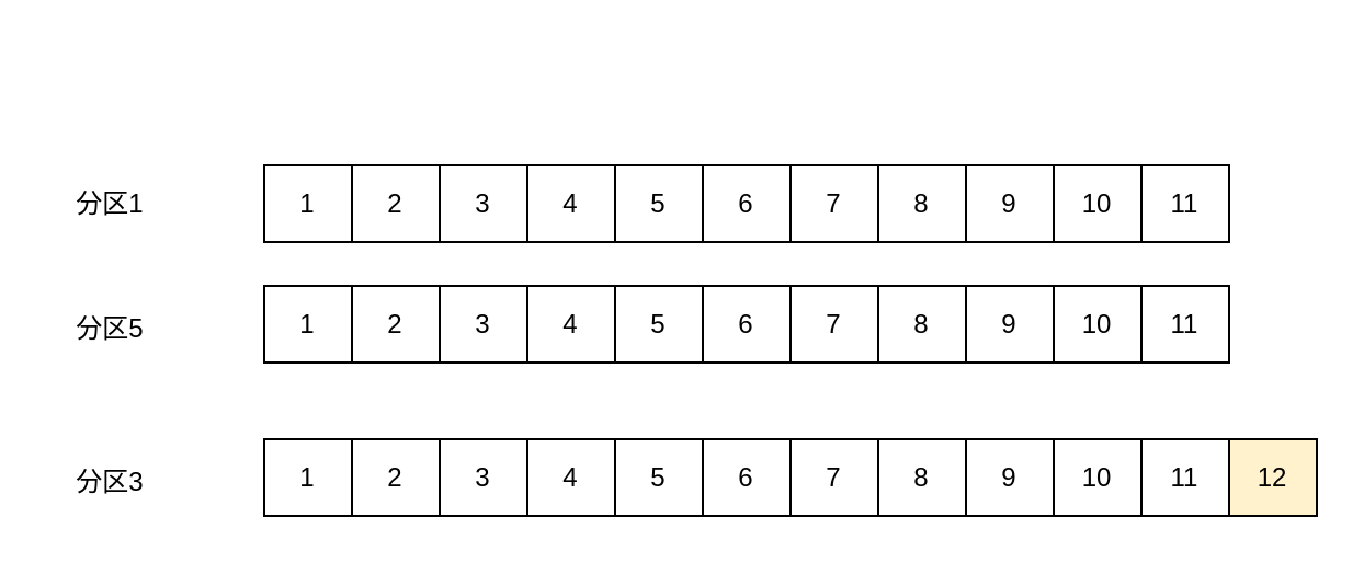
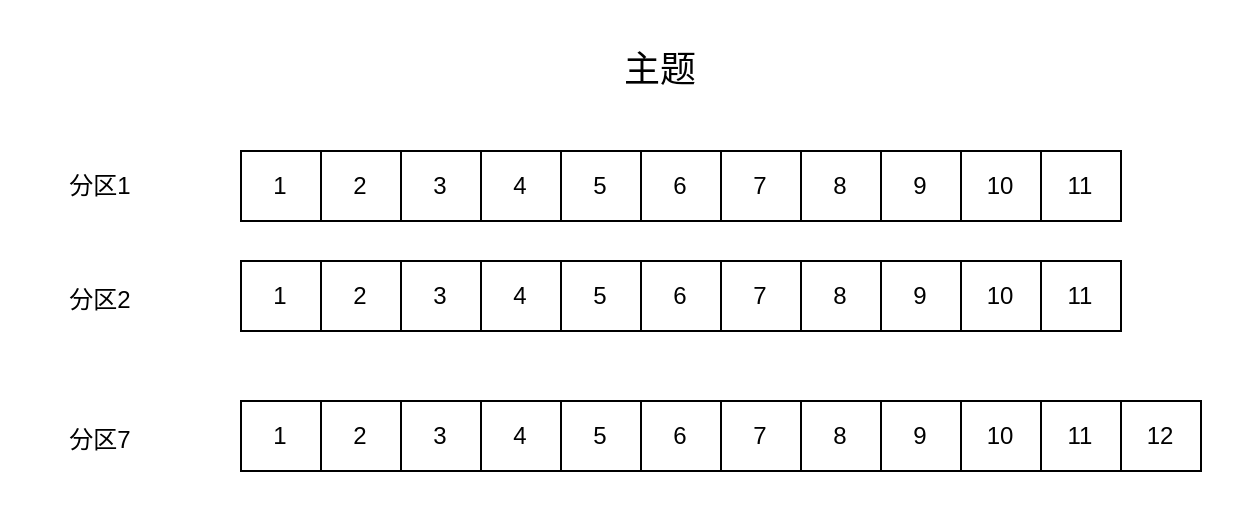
  <mxCell id="0" />
  <mxCell id="1" parent="0" />
  <mxCell id="2" value="分区1" style="text;html=1;strokeColor=none;fillColor=none;align=center;verticalAlign=middle;whiteSpace=wrap;rounded=0;" vertex="1" parent="1"><mxGeometry x="20" y="77.5" width="60" height="30" as="geometry" /></mxCell>
- <mxCell id="3" value="分区5" style="text;html=1;strokeColor=none;fillColor=none;align=center;verticalAlign=middle;whiteSpace=wrap;rounded=0;" vertex="1" parent="1"><mxGeometry x="20" y="135" width="60" height="30" as="geometry" /></mxCell>
- <mxCell id="4" value="分区3" style="text;html=1;strokeColor=none;fillColor=none;align=center;verticalAlign=middle;whiteSpace=wrap;rounded=0;" vertex="1" parent="1"><mxGeometry x="20" y="205" width="60" height="30" as="geometry" /></mxCell>
+ <mxCell id="3" value="分区2" style="text;html=1;strokeColor=none;fillColor=none;align=center;verticalAlign=middle;whiteSpace=wrap;rounded=0;" vertex="1" parent="1"><mxGeometry x="20" y="135" width="60" height="30" as="geometry" /></mxCell>
+ <mxCell id="4" value="分区7" style="text;html=1;strokeColor=none;fillColor=none;align=center;verticalAlign=middle;whiteSpace=wrap;rounded=0;" vertex="1" parent="1"><mxGeometry x="20" y="205" width="60" height="30" as="geometry" /></mxCell>
  <mxCell id="5" value="1" style="rounded=0;whiteSpace=wrap;html=1;" vertex="1" parent="1"><mxGeometry x="120" y="75" width="40" height="35" as="geometry" /></mxCell>
  <mxCell id="6" value="2" style="rounded=0;whiteSpace=wrap;html=1;" vertex="1" parent="1"><mxGeometry x="160" y="75" width="40" height="35" as="geometry" /></mxCell>
  <mxCell id="7" value="3" style="rounded=0;whiteSpace=wrap;html=1;" vertex="1" parent="1"><mxGeometry x="200" y="75" width="40" height="35" as="geometry" /></mxCell>
  <mxCell id="8" value="4" style="rounded=0;whiteSpace=wrap;html=1;" vertex="1" parent="1"><mxGeometry x="240" y="75" width="40" height="35" as="geometry" /></mxCell>
  <mxCell id="9" value="5" style="rounded=0;whiteSpace=wrap;html=1;" vertex="1" parent="1"><mxGeometry x="280" y="75" width="40" height="35" as="geometry" /></mxCell>
  <mxCell id="10" value="6" style="rounded=0;whiteSpace=wrap;html=1;" vertex="1" parent="1"><mxGeometry x="320" y="75" width="40" height="35" as="geometry" /></mxCell>
  <mxCell id="11" value="7" style="rounded=0;whiteSpace=wrap;html=1;" vertex="1" parent="1"><mxGeometry x="360" y="75" width="40" height="35" as="geometry" /></mxCell>
  <mxCell id="12" value="8" style="rounded=0;whiteSpace=wrap;html=1;" vertex="1" parent="1"><mxGeometry x="400" y="75" width="40" height="35" as="geometry" /></mxCell>
  <mxCell id="13" value="9" style="rounded=0;whiteSpace=wrap;html=1;" vertex="1" parent="1"><mxGeometry x="440" y="75" width="40" height="35" as="geometry" /></mxCell>
  <mxCell id="14" value="10" style="rounded=0;whiteSpace=wrap;html=1;" vertex="1" parent="1"><mxGeometry x="480" y="75" width="40" height="35" as="geometry" /></mxCell>
  <mxCell id="15" value="11" style="rounded=0;whiteSpace=wrap;html=1;" vertex="1" parent="1"><mxGeometry x="520" y="75" width="40" height="35" as="geometry" /></mxCell>
  <mxCell id="16" value="1" style="rounded=0;whiteSpace=wrap;html=1;" vertex="1" parent="1"><mxGeometry x="120" y="130" width="40" height="35" as="geometry" /></mxCell>
  <mxCell id="17" value="2" style="rounded=0;whiteSpace=wrap;html=1;" vertex="1" parent="1"><mxGeometry x="160" y="130" width="40" height="35" as="geometry" /></mxCell>
  <mxCell id="18" value="3" style="rounded=0;whiteSpace=wrap;html=1;" vertex="1" parent="1"><mxGeometry x="200" y="130" width="40" height="35" as="geometry" /></mxCell>
  <mxCell id="19" value="4" style="rounded=0;whiteSpace=wrap;html=1;" vertex="1" parent="1"><mxGeometry x="240" y="130" width="40" height="35" as="geometry" /></mxCell>
  <mxCell id="20" value="5" style="rounded=0;whiteSpace=wrap;html=1;" vertex="1" parent="1"><mxGeometry x="280" y="130" width="40" height="35" as="geometry" /></mxCell>
  <mxCell id="21" value="6" style="rounded=0;whiteSpace=wrap;html=1;" vertex="1" parent="1"><mxGeometry x="320" y="130" width="40" height="35" as="geometry" /></mxCell>
  <mxCell id="22" value="7" style="rounded=0;whiteSpace=wrap;html=1;" vertex="1" parent="1"><mxGeometry x="360" y="130" width="40" height="35" as="geometry" /></mxCell>
  <mxCell id="23" value="8" style="rounded=0;whiteSpace=wrap;html=1;" vertex="1" parent="1"><mxGeometry x="400" y="130" width="40" height="35" as="geometry" /></mxCell>
  <mxCell id="24" value="9" style="rounded=0;whiteSpace=wrap;html=1;" vertex="1" parent="1"><mxGeometry x="440" y="130" width="40" height="35" as="geometry" /></mxCell>
  <mxCell id="25" value="10" style="rounded=0;whiteSpace=wrap;html=1;" vertex="1" parent="1"><mxGeometry x="480" y="130" width="40" height="35" as="geometry" /></mxCell>
  <mxCell id="26" value="11" style="rounded=0;whiteSpace=wrap;html=1;" vertex="1" parent="1"><mxGeometry x="520" y="130" width="40" height="35" as="geometry" /></mxCell>
  <mxCell id="27" value="1" style="rounded=0;whiteSpace=wrap;html=1;" vertex="1" parent="1"><mxGeometry x="120" y="200" width="40" height="35" as="geometry" /></mxCell>
  <mxCell id="28" value="2" style="rounded=0;whiteSpace=wrap;html=1;" vertex="1" parent="1"><mxGeometry x="160" y="200" width="40" height="35" as="geometry" /></mxCell>
  <mxCell id="29" value="3" style="rounded=0;whiteSpace=wrap;html=1;" vertex="1" parent="1"><mxGeometry x="200" y="200" width="40" height="35" as="geometry" /></mxCell>
  <mxCell id="30" value="4" style="rounded=0;whiteSpace=wrap;html=1;" vertex="1" parent="1"><mxGeometry x="240" y="200" width="40" height="35" as="geometry" /></mxCell>
  <mxCell id="31" value="5" style="rounded=0;whiteSpace=wrap;html=1;" vertex="1" parent="1"><mxGeometry x="280" y="200" width="40" height="35" as="geometry" /></mxCell>
  <mxCell id="32" value="6" style="rounded=0;whiteSpace=wrap;html=1;" vertex="1" parent="1"><mxGeometry x="320" y="200" width="40" height="35" as="geometry" /></mxCell>
  <mxCell id="33" value="7" style="rounded=0;whiteSpace=wrap;html=1;" vertex="1" parent="1"><mxGeometry x="360" y="200" width="40" height="35" as="geometry" /></mxCell>
  <mxCell id="34" value="8" style="rounded=0;whiteSpace=wrap;html=1;" vertex="1" parent="1"><mxGeometry x="400" y="200" width="40" height="35" as="geometry" /></mxCell>
  <mxCell id="35" value="9" style="rounded=0;whiteSpace=wrap;html=1;" vertex="1" parent="1"><mxGeometry x="440" y="200" width="40" height="35" as="geometry" /></mxCell>
  <mxCell id="36" value="10" style="rounded=0;whiteSpace=wrap;html=1;" vertex="1" parent="1"><mxGeometry x="480" y="200" width="40" height="35" as="geometry" /></mxCell>
  <mxCell id="37" value="11" style="rounded=0;whiteSpace=wrap;html=1;" vertex="1" parent="1"><mxGeometry x="520" y="200" width="40" height="35" as="geometry" /></mxCell>
- <mxCell id="38" value="12" style="rounded=0;whiteSpace=wrap;html=1;fillColor=#fff2cc;" vertex="1" parent="1"><mxGeometry x="560" y="200" width="40" height="35" as="geometry" /></mxCell>
+ <mxCell id="38" value="12" style="rounded=0;whiteSpace=wrap;html=1;" vertex="1" parent="1"><mxGeometry x="560" y="200" width="40" height="35" as="geometry" /></mxCell>
+ <mxCell id="39" value="&lt;font style=&quot;font-size: 18px&quot;&gt;主题&lt;/font&gt;" style="text;html=1;strokeColor=none;fillColor=none;align=center;verticalAlign=middle;whiteSpace=wrap;rounded=0;" vertex="1" parent="1"><mxGeometry x="300" y="20" width="60" height="30" as="geometry" /></mxCell>
